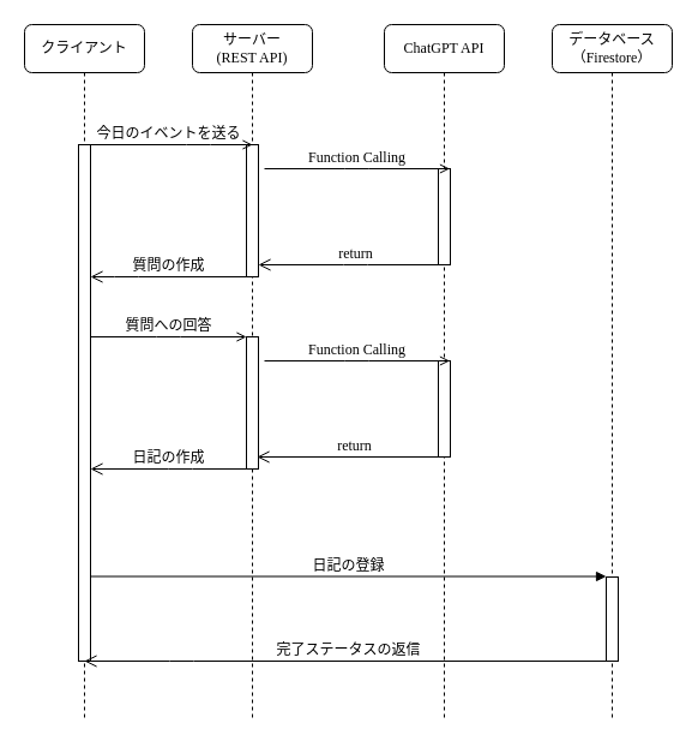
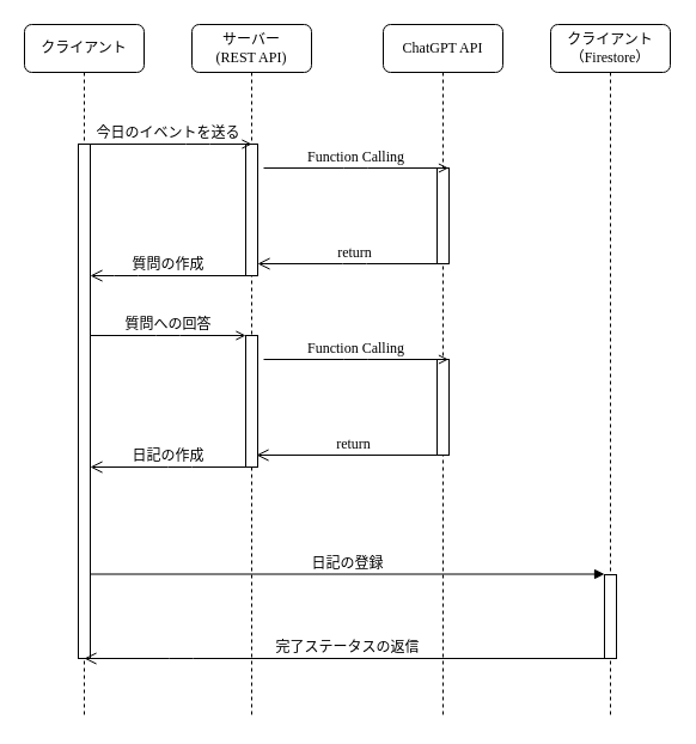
  <mxCell id="0" />
  <mxCell id="1" parent="0" />
  <mxCell id="2" value="サーバー&lt;br&gt;(REST API)" style="shape=umlLifeline;perimeter=lifelinePerimeter;whiteSpace=wrap;html=1;container=1;collapsible=0;recursiveResize=0;outlineConnect=0;rounded=1;shadow=0;comic=0;labelBackgroundColor=none;strokeWidth=1;fontFamily=Verdana;fontSize=12;align=center;" parent="1" vertex="1"><mxGeometry x="160" y="20" width="100" height="580" as="geometry" /></mxCell>
  <mxCell id="3" value="" style="html=1;points=[];perimeter=orthogonalPerimeter;rounded=0;shadow=0;comic=0;labelBackgroundColor=none;strokeWidth=1;fontFamily=Verdana;fontSize=12;align=center;" parent="2" vertex="1"><mxGeometry x="45" y="100" width="10" height="110" as="geometry" /></mxCell>
  <mxCell id="4" value="" style="html=1;points=[];perimeter=orthogonalPerimeter;rounded=0;shadow=0;comic=0;labelBackgroundColor=none;strokeWidth=1;fontFamily=Verdana;fontSize=12;align=center;" vertex="1" parent="2"><mxGeometry x="45" y="260" width="10" height="110" as="geometry" /></mxCell>
  <mxCell id="5" value="return" style="html=1;verticalAlign=bottom;endArrow=open;endSize=8;labelBackgroundColor=none;fontFamily=Verdana;fontSize=12;edgeStyle=elbowEdgeStyle;elbow=vertical;entryX=0.9;entryY=0.906;entryDx=0;entryDy=0;entryPerimeter=0;" edge="1" parent="2"><mxGeometry relative="1" as="geometry"><mxPoint x="55" y="200" as="targetPoint" /><Array as="points"><mxPoint x="136" y="200" /><mxPoint x="166" y="200" /></Array><mxPoint x="215.5" y="200" as="sourcePoint" /></mxGeometry></mxCell>
  <mxCell id="6" value="ChatGPT API" style="shape=umlLifeline;perimeter=lifelinePerimeter;whiteSpace=wrap;html=1;container=1;collapsible=0;recursiveResize=0;outlineConnect=0;rounded=1;shadow=0;comic=0;labelBackgroundColor=none;strokeWidth=1;fontFamily=Verdana;fontSize=12;align=center;" parent="1" vertex="1"><mxGeometry x="320" y="20" width="100" height="580" as="geometry" /></mxCell>
  <mxCell id="7" value="" style="html=1;points=[];perimeter=orthogonalPerimeter;rounded=0;shadow=0;comic=0;labelBackgroundColor=none;strokeWidth=1;fontFamily=Verdana;fontSize=12;align=center;" parent="6" vertex="1"><mxGeometry x="45" y="120" width="10" height="80" as="geometry" /></mxCell>
  <mxCell id="8" value="" style="html=1;points=[];perimeter=orthogonalPerimeter;rounded=0;shadow=0;comic=0;labelBackgroundColor=none;strokeWidth=1;fontFamily=Verdana;fontSize=12;align=center;" vertex="1" parent="6"><mxGeometry x="45" y="280" width="10" height="80" as="geometry" /></mxCell>
- <mxCell id="9" value="データベース&lt;br style=&quot;border-color: var(--border-color);&quot;&gt;（Firestore）" style="shape=umlLifeline;perimeter=lifelinePerimeter;whiteSpace=wrap;html=1;container=1;collapsible=0;recursiveResize=0;outlineConnect=0;rounded=1;shadow=0;comic=0;labelBackgroundColor=none;strokeWidth=1;fontFamily=Verdana;fontSize=12;align=center;" parent="1" vertex="1"><mxGeometry x="460" y="20" width="100" height="580" as="geometry" /></mxCell>
+ <mxCell id="9" value="クライアント&lt;br style=&quot;border-color: var(--border-color);&quot;&gt;（Firestore）" style="shape=umlLifeline;perimeter=lifelinePerimeter;whiteSpace=wrap;html=1;container=1;collapsible=0;recursiveResize=0;outlineConnect=0;rounded=1;shadow=0;comic=0;labelBackgroundColor=none;strokeWidth=1;fontFamily=Verdana;fontSize=12;align=center;" parent="1" vertex="1"><mxGeometry x="460" y="20" width="100" height="580" as="geometry" /></mxCell>
  <mxCell id="10" value="クライアント" style="shape=umlLifeline;perimeter=lifelinePerimeter;whiteSpace=wrap;html=1;container=1;collapsible=0;recursiveResize=0;outlineConnect=0;rounded=1;shadow=0;comic=0;labelBackgroundColor=none;strokeWidth=1;fontFamily=Verdana;fontSize=12;align=center;" parent="1" vertex="1"><mxGeometry x="20" y="20" width="100" height="580" as="geometry" /></mxCell>
  <mxCell id="11" value="" style="html=1;points=[];perimeter=orthogonalPerimeter;rounded=0;shadow=0;comic=0;labelBackgroundColor=none;strokeWidth=1;fontFamily=Verdana;fontSize=12;align=center;" parent="10" vertex="1"><mxGeometry x="45" y="100" width="10" height="430" as="geometry" /></mxCell>
  <mxCell id="12" value="質問への回答" style="html=1;verticalAlign=bottom;endArrow=open;entryX=0;entryY=0;labelBackgroundColor=none;fontFamily=Verdana;fontSize=12;edgeStyle=elbowEdgeStyle;elbow=vertical;endFill=0;" edge="1" parent="10"><mxGeometry relative="1" as="geometry"><mxPoint x="55" y="260" as="sourcePoint" /><mxPoint x="185" y="260.0" as="targetPoint" /></mxGeometry></mxCell>
  <mxCell id="13" value="質問の作成" style="html=1;verticalAlign=bottom;endArrow=open;endSize=8;labelBackgroundColor=none;fontFamily=Verdana;fontSize=12;edgeStyle=elbowEdgeStyle;elbow=vertical;" edge="1" parent="10"><mxGeometry relative="1" as="geometry"><mxPoint x="55" y="210" as="targetPoint" /><Array as="points"><mxPoint x="85" y="210" /><mxPoint x="130" y="210" /><mxPoint x="160" y="210" /></Array><mxPoint x="184.5" y="210" as="sourcePoint" /><mxPoint as="offset" /></mxGeometry></mxCell>
  <mxCell id="14" value="日記の作成" style="html=1;verticalAlign=bottom;endArrow=open;endSize=8;labelBackgroundColor=none;fontFamily=Verdana;fontSize=12;edgeStyle=elbowEdgeStyle;elbow=vertical;" edge="1" parent="10"><mxGeometry relative="1" as="geometry"><mxPoint x="55" y="370" as="targetPoint" /><Array as="points"><mxPoint x="130" y="370" /><mxPoint x="160" y="370" /></Array><mxPoint x="185" y="370" as="sourcePoint" /><mxPoint as="offset" /></mxGeometry></mxCell>
  <mxCell id="15" value="" style="html=1;points=[];perimeter=orthogonalPerimeter;rounded=0;shadow=0;comic=0;labelBackgroundColor=none;strokeWidth=1;fontFamily=Verdana;fontSize=12;align=center;" parent="1" vertex="1"><mxGeometry x="505" y="480" width="10" height="70" as="geometry" /></mxCell>
  <mxCell id="16" value="日記の登録" style="html=1;verticalAlign=bottom;endArrow=block;entryX=0;entryY=0;labelBackgroundColor=none;fontFamily=Verdana;fontSize=12;" parent="1" edge="1"><mxGeometry relative="1" as="geometry"><mxPoint x="75" y="479.5" as="sourcePoint" /><mxPoint x="505" y="479.5" as="targetPoint" /></mxGeometry></mxCell>
  <mxCell id="17" value="今日のイベントを送る" style="html=1;verticalAlign=bottom;endArrow=open;entryX=0;entryY=0;labelBackgroundColor=none;fontFamily=Verdana;fontSize=12;edgeStyle=elbowEdgeStyle;elbow=vertical;endFill=0;" parent="1" source="10" edge="1"><mxGeometry relative="1" as="geometry"><mxPoint x="80" y="120" as="sourcePoint" /><mxPoint x="210" y="120" as="targetPoint" /></mxGeometry></mxCell>
  <mxCell id="18" value="Function Calling" style="html=1;verticalAlign=bottom;endArrow=open;labelBackgroundColor=none;fontFamily=Verdana;fontSize=12;edgeStyle=elbowEdgeStyle;elbow=vertical;endFill=0;" edge="1" parent="1"><mxGeometry relative="1" as="geometry"><mxPoint x="220" y="140" as="sourcePoint" /><mxPoint x="374.5" y="140" as="targetPoint" /></mxGeometry></mxCell>
  <mxCell id="19" value="Function Calling" style="html=1;verticalAlign=bottom;endArrow=open;labelBackgroundColor=none;fontFamily=Verdana;fontSize=12;edgeStyle=elbowEdgeStyle;elbow=vertical;endFill=0;" edge="1" parent="1"><mxGeometry relative="1" as="geometry"><mxPoint x="220" y="300" as="sourcePoint" /><mxPoint x="374.5" y="300" as="targetPoint" /></mxGeometry></mxCell>
  <mxCell id="20" value="return" style="html=1;verticalAlign=bottom;endArrow=open;endSize=8;labelBackgroundColor=none;fontFamily=Verdana;fontSize=12;edgeStyle=elbowEdgeStyle;elbow=vertical;entryX=0.9;entryY=0.906;entryDx=0;entryDy=0;entryPerimeter=0;" edge="1" parent="1" target="4"><mxGeometry relative="1" as="geometry"><mxPoint x="220" y="380" as="targetPoint" /><Array as="points"><mxPoint x="295" y="380" /><mxPoint x="325" y="380" /></Array><mxPoint x="374.5" y="380" as="sourcePoint" /></mxGeometry></mxCell>
  <mxCell id="21" value="完了ステータスの返信" style="html=1;verticalAlign=bottom;endArrow=open;endSize=8;labelBackgroundColor=none;fontFamily=Verdana;fontSize=12;edgeStyle=elbowEdgeStyle;elbow=vertical;entryX=0.9;entryY=0.906;entryDx=0;entryDy=0;entryPerimeter=0;" edge="1" parent="1" source="9"><mxGeometry relative="1" as="geometry"><mxPoint x="70" y="550" as="targetPoint" /><Array as="points"><mxPoint x="151" y="550" /><mxPoint x="181" y="550" /></Array><mxPoint x="230.5" y="550" as="sourcePoint" /></mxGeometry></mxCell>
